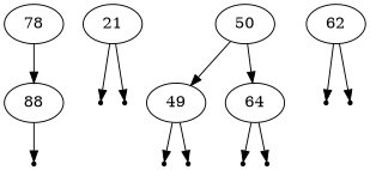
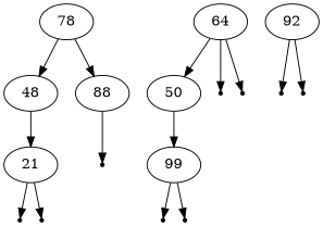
  digraph {
    ordering=out
    node [shape=point]
    78 [shape=""]
+   48 [shape=""]
    88 [shape=""]
    n4 [label=21 shape=""]
    null9
    null1
    null2
    50 [shape=""]
-   49 [shape=""]
+   49 [label=99 shape=""]
    64 [shape=""]
    null3
    null4
    null5
    null6
-   92 [label=62 shape=""]
+   92 [shape=""]
    null7
    null8
+   78 -> 48
    78 -> 88
+   48 -> n4
    88 -> null9
    n4 -> null1
    n4 -> null2
    50 -> 49
-   50 -> 64
+   64 -> 50
    49 -> null3
    49 -> null4
    64 -> null5
    64 -> null6
    92 -> null7
    92 -> null8
  }
